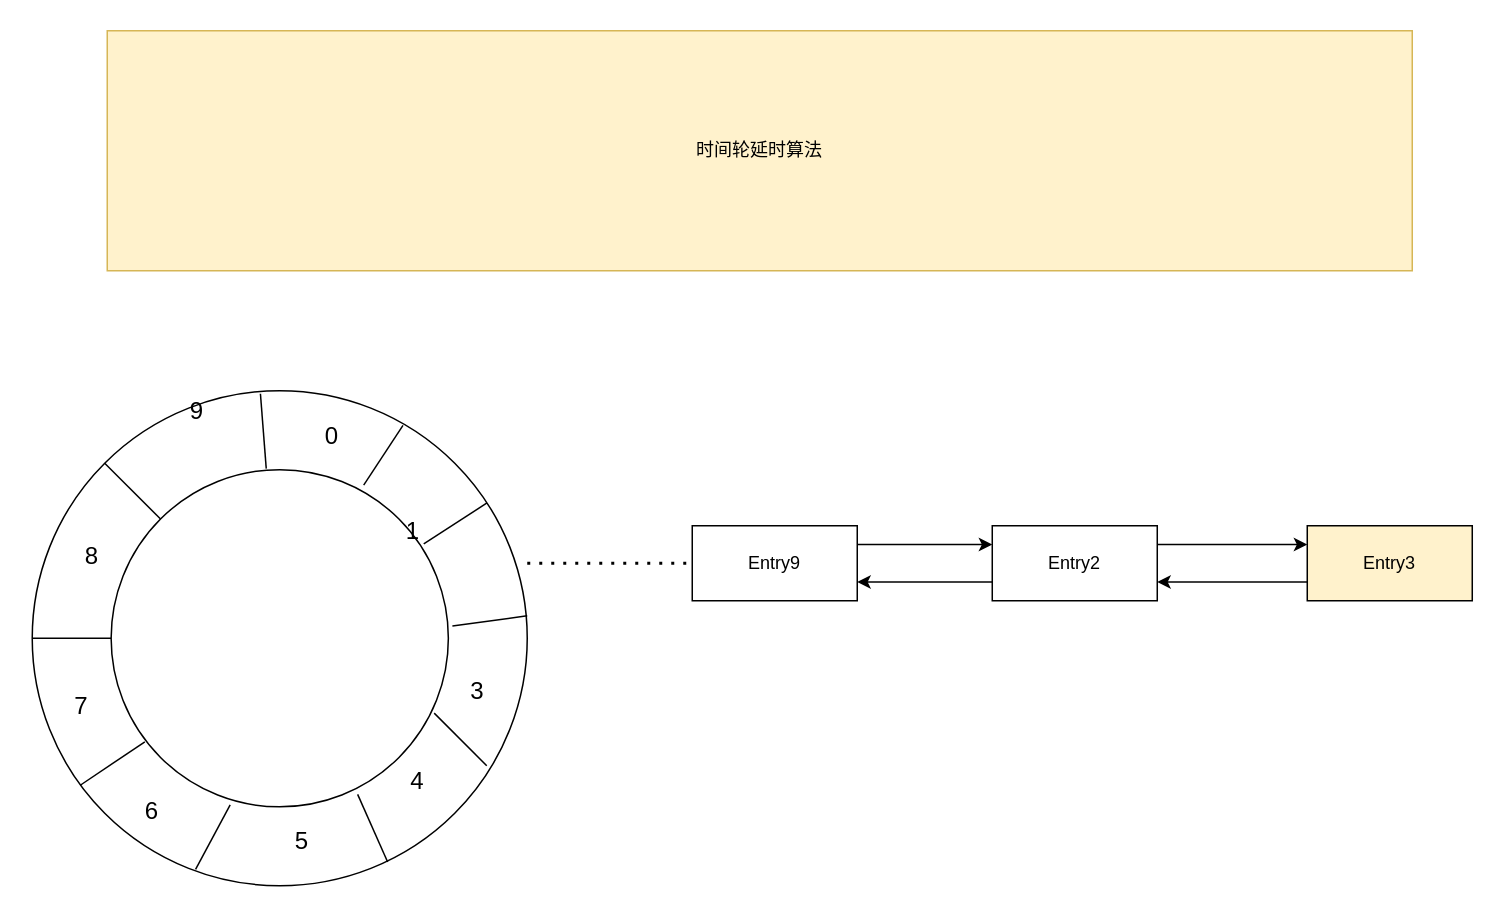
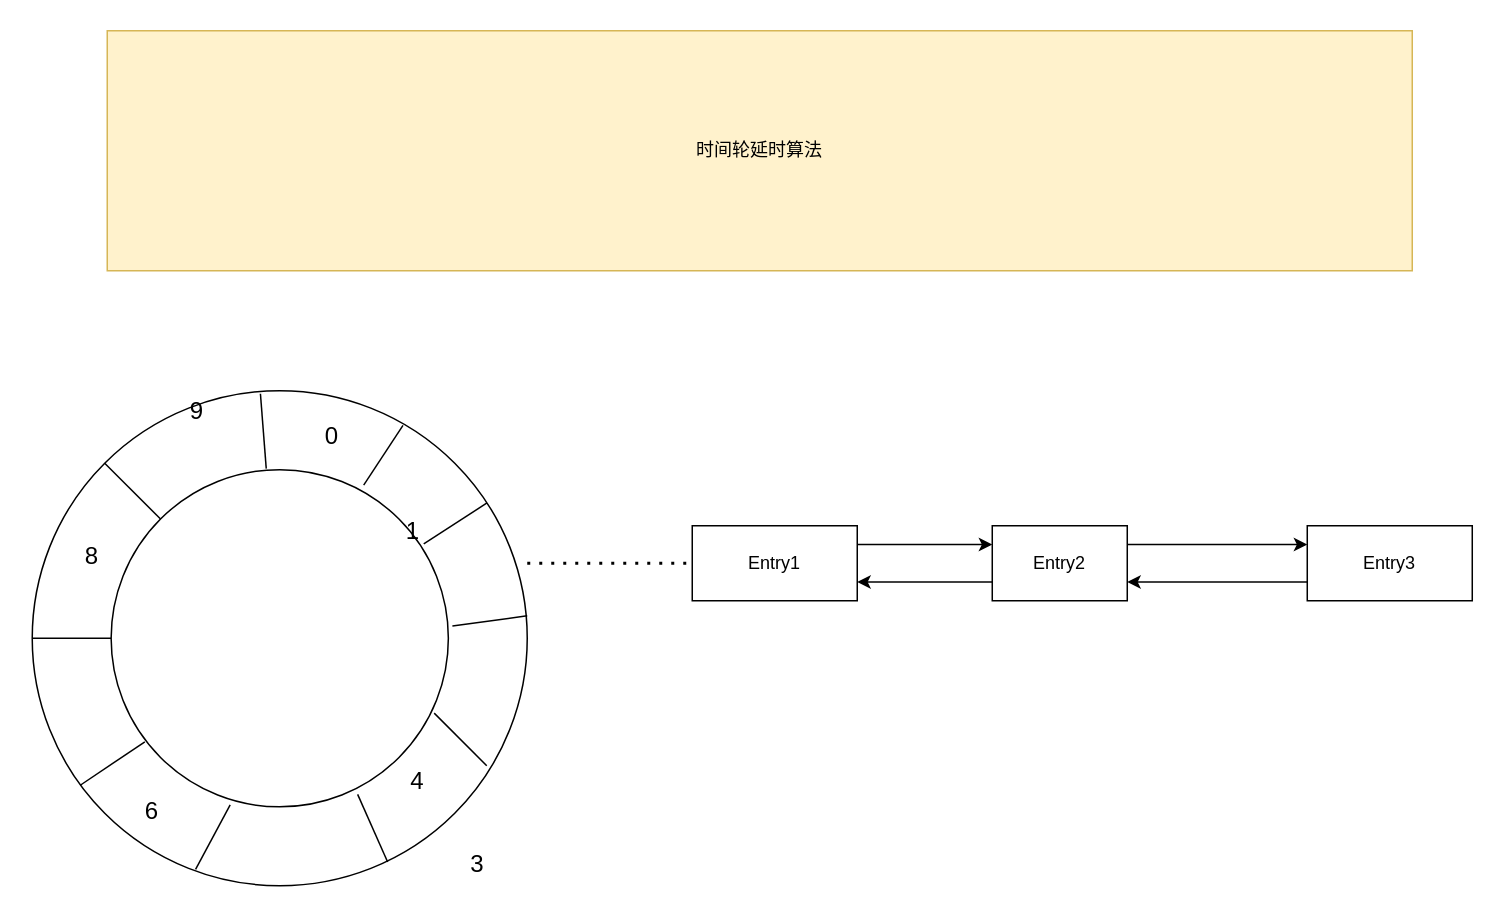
  <mxCell id="0" />
  <mxCell id="1" parent="0" />
  <mxCell id="2" value="" style="group" vertex="1" connectable="0" parent="1"><mxGeometry x="20.99" y="259.99" width="330.01" height="330" as="geometry" /></mxCell>
  <mxCell id="3" value="" style="ellipse;whiteSpace=wrap;html=1;aspect=fixed;" vertex="1" parent="2"><mxGeometry width="330" height="330" as="geometry" /></mxCell>
  <mxCell id="4" value="" style="ellipse;whiteSpace=wrap;html=1;aspect=fixed;" vertex="1" parent="2"><mxGeometry x="52.6" y="52.6" width="224.81" height="224.81" as="geometry" /></mxCell>
  <mxCell id="5" value="" style="endArrow=none;html=1;entryX=0.353;entryY=0.994;entryDx=0;entryDy=0;exitX=0.33;exitY=0.967;exitDx=0;exitDy=0;exitPerimeter=0;entryPerimeter=0;" edge="1" parent="2" source="3" target="4"><mxGeometry width="50" height="50" relative="1" as="geometry"><mxPoint x="140.01" y="340.01" as="sourcePoint" /><mxPoint x="190.01" y="290.01" as="targetPoint" /></mxGeometry></mxCell>
  <mxCell id="6" value="" style="endArrow=none;html=1;entryX=0.731;entryY=0.963;entryDx=0;entryDy=0;entryPerimeter=0;exitX=0.718;exitY=0.952;exitDx=0;exitDy=0;exitPerimeter=0;" edge="1" parent="2" source="3" target="4"><mxGeometry width="50" height="50" relative="1" as="geometry"><mxPoint x="260.01" y="300.01" as="sourcePoint" /><mxPoint x="175.005" y="287.41" as="targetPoint" /></mxGeometry></mxCell>
  <mxCell id="7" value="" style="endArrow=none;html=1;exitX=0;exitY=0.5;exitDx=0;exitDy=0;entryX=0;entryY=0.5;entryDx=0;entryDy=0;" edge="1" parent="2" source="3" target="4"><mxGeometry width="50" height="50" relative="1" as="geometry"><mxPoint x="79.71" y="229.92" as="sourcePoint" /><mxPoint x="40.01" y="198.01" as="targetPoint" /></mxGeometry></mxCell>
  <mxCell id="8" value="" style="endArrow=none;html=1;exitX=0.097;exitY=0.797;exitDx=0;exitDy=0;exitPerimeter=0;entryX=0.1;entryY=0.807;entryDx=0;entryDy=0;entryPerimeter=0;" edge="1" parent="2" source="3" target="4"><mxGeometry width="50" height="50" relative="1" as="geometry"><mxPoint x="127.12" y="299.92" as="sourcePoint" /><mxPoint x="70.01" y="240.01" as="targetPoint" /></mxGeometry></mxCell>
  <mxCell id="9" value="" style="endArrow=none;html=1;exitX=0.749;exitY=0.046;exitDx=0;exitDy=0;exitPerimeter=0;entryX=0.749;entryY=0.07;entryDx=0;entryDy=0;entryPerimeter=0;" edge="1" parent="2" source="4" target="3"><mxGeometry width="50" height="50" relative="1" as="geometry"><mxPoint x="267.12" y="59.92" as="sourcePoint" /><mxPoint x="240.01" y="30.01" as="targetPoint" /></mxGeometry></mxCell>
  <mxCell id="10" value="" style="endArrow=none;html=1;entryX=0.927;entryY=0.22;entryDx=0;entryDy=0;entryPerimeter=0;" edge="1" parent="2" source="3" target="4"><mxGeometry width="50" height="50" relative="1" as="geometry"><mxPoint x="287.12" y="139.92" as="sourcePoint" /><mxPoint x="260.008" y="100.01" as="targetPoint" /></mxGeometry></mxCell>
  <mxCell id="11" value="" style="endArrow=none;html=1;entryX=1.012;entryY=0.464;entryDx=0;entryDy=0;entryPerimeter=0;" edge="1" parent="2" target="4"><mxGeometry width="50" height="50" relative="1" as="geometry"><mxPoint x="330.01" y="150.01" as="sourcePoint" /><mxPoint x="277.408" y="140.01" as="targetPoint" /></mxGeometry></mxCell>
  <mxCell id="12" value="" style="endArrow=none;html=1;entryX=0.958;entryY=0.722;entryDx=0;entryDy=0;entryPerimeter=0;" edge="1" parent="2" target="4"><mxGeometry width="50" height="50" relative="1" as="geometry"><mxPoint x="303.01" y="250.01" as="sourcePoint" /><mxPoint x="302.898" y="330.1" as="targetPoint" /></mxGeometry></mxCell>
  <mxCell id="13" value="" style="endArrow=none;html=1;entryX=0;entryY=0;entryDx=0;entryDy=0;" edge="1" parent="2" source="3" target="4"><mxGeometry width="50" height="50" relative="1" as="geometry"><mxPoint x="12.98" y="208.01" as="sourcePoint" /><mxPoint x="65.073" y="201.083" as="targetPoint" /></mxGeometry></mxCell>
  <mxCell id="14" value="&lt;font style=&quot;font-size: 16px&quot;&gt;0&lt;/font&gt;" style="text;html=1;strokeColor=none;fillColor=none;align=center;verticalAlign=middle;whiteSpace=wrap;rounded=0;" vertex="1" parent="2"><mxGeometry x="180.01" y="20.01" width="40" height="20" as="geometry" /></mxCell>
  <mxCell id="15" value="&lt;font style=&quot;font-size: 16px&quot;&gt;1&lt;/font&gt;" style="text;html=1;strokeColor=none;fillColor=none;align=center;verticalAlign=middle;whiteSpace=wrap;rounded=0;" vertex="1" parent="2"><mxGeometry x="234.01" y="82.6" width="40" height="20" as="geometry" /></mxCell>
- <mxCell id="16" value="&lt;span style=&quot;font-size: 16px&quot;&gt;3&lt;/span&gt;" style="text;html=1;strokeColor=none;fillColor=none;align=center;verticalAlign=middle;whiteSpace=wrap;rounded=0;" vertex="1" parent="2"><mxGeometry x="277.41" y="190.01" width="40" height="20" as="geometry" /></mxCell>
+ <mxCell id="16" value="&lt;span style=&quot;font-size: 16px&quot;&gt;3&lt;/span&gt;" style="text;html=1;strokeColor=none;fillColor=none;align=center;verticalAlign=middle;whiteSpace=wrap;rounded=0;" vertex="1" parent="2"><mxGeometry x="277.41" y="305.01" width="40" height="20" as="geometry" /></mxCell>
  <mxCell id="17" value="&lt;font style=&quot;font-size: 16px&quot;&gt;9&lt;/font&gt;" style="text;html=1;strokeColor=none;fillColor=none;align=center;verticalAlign=middle;whiteSpace=wrap;rounded=0;" vertex="1" parent="2"><mxGeometry x="90.01" y="2.6" width="40" height="20" as="geometry" /></mxCell>
  <mxCell id="18" value="&lt;font style=&quot;font-size: 16px&quot;&gt;8&lt;/font&gt;" style="text;html=1;strokeColor=none;fillColor=none;align=center;verticalAlign=middle;whiteSpace=wrap;rounded=0;" vertex="1" parent="2"><mxGeometry x="20.01" y="100.01" width="40" height="20" as="geometry" /></mxCell>
- <mxCell id="19" value="&lt;font style=&quot;font-size: 16px&quot;&gt;7&lt;/font&gt;" style="text;html=1;strokeColor=none;fillColor=none;align=center;verticalAlign=middle;whiteSpace=wrap;rounded=0;" vertex="1" parent="2"><mxGeometry x="12.6" y="200.01" width="40" height="20" as="geometry" /></mxCell>
  <mxCell id="20" value="&lt;font style=&quot;font-size: 16px&quot;&gt;6&lt;/font&gt;" style="text;html=1;strokeColor=none;fillColor=none;align=center;verticalAlign=middle;whiteSpace=wrap;rounded=0;" vertex="1" parent="2"><mxGeometry x="60.01" y="270.01" width="40" height="20" as="geometry" /></mxCell>
- <mxCell id="21" value="&lt;font style=&quot;font-size: 16px&quot;&gt;5&lt;/font&gt;" style="text;html=1;strokeColor=none;fillColor=none;align=center;verticalAlign=middle;whiteSpace=wrap;rounded=0;" vertex="1" parent="2"><mxGeometry x="160.01" y="290.01" width="40" height="20" as="geometry" /></mxCell>
  <mxCell id="22" value="&lt;span style=&quot;font-size: 16px&quot;&gt;4&lt;/span&gt;" style="text;html=1;strokeColor=none;fillColor=none;align=center;verticalAlign=middle;whiteSpace=wrap;rounded=0;" vertex="1" parent="2"><mxGeometry x="237.41" y="250.01" width="40" height="20" as="geometry" /></mxCell>
  <mxCell id="23" value="" style="endArrow=none;html=1;entryX=0.46;entryY=-0.003;entryDx=0;entryDy=0;exitX=0.461;exitY=0.006;exitDx=0;exitDy=0;exitPerimeter=0;entryPerimeter=0;" edge="1" parent="2" source="3" target="4"><mxGeometry width="50" height="50" relative="1" as="geometry"><mxPoint x="58.327" y="58.327" as="sourcePoint" /><mxPoint x="95.523" y="95.523" as="targetPoint" /><Array as="points" /></mxGeometry></mxCell>
  <mxCell id="24" value="" style="endArrow=none;dashed=1;html=1;dashPattern=1 3;strokeWidth=2;" edge="1" parent="1"><mxGeometry width="50" height="50" relative="1" as="geometry"><mxPoint x="351" y="375" as="sourcePoint" /><mxPoint x="461" y="375" as="targetPoint" /><Array as="points"><mxPoint x="471" y="375" /></Array></mxGeometry></mxCell>
  <mxCell id="25" style="edgeStyle=orthogonalEdgeStyle;rounded=0;orthogonalLoop=1;jettySize=auto;html=1;exitX=1;exitY=0.25;exitDx=0;exitDy=0;entryX=0;entryY=0.25;entryDx=0;entryDy=0;" edge="1" parent="1" source="26" target="29"><mxGeometry relative="1" as="geometry" /></mxCell>
- <mxCell id="26" value="Entry9" style="rounded=0;whiteSpace=wrap;html=1;" vertex="1" parent="1"><mxGeometry x="461" y="350" width="110" height="50" as="geometry" /></mxCell>
+ <mxCell id="26" value="Entry1" style="rounded=0;whiteSpace=wrap;html=1;" vertex="1" parent="1"><mxGeometry x="461" y="350" width="110" height="50" as="geometry" /></mxCell>
  <mxCell id="27" style="edgeStyle=orthogonalEdgeStyle;rounded=0;orthogonalLoop=1;jettySize=auto;html=1;exitX=0;exitY=0.75;exitDx=0;exitDy=0;entryX=1;entryY=0.75;entryDx=0;entryDy=0;" edge="1" parent="1" source="29" target="26"><mxGeometry relative="1" as="geometry" /></mxCell>
  <mxCell id="28" style="edgeStyle=orthogonalEdgeStyle;rounded=0;orthogonalLoop=1;jettySize=auto;html=1;exitX=1;exitY=0.25;exitDx=0;exitDy=0;entryX=0;entryY=0.25;entryDx=0;entryDy=0;" edge="1" parent="1" source="29" target="31"><mxGeometry relative="1" as="geometry" /></mxCell>
- <mxCell id="29" value="&lt;span&gt;Entry2&lt;/span&gt;" style="rounded=0;whiteSpace=wrap;html=1;" vertex="1" parent="1"><mxGeometry x="661.01" y="350" width="110" height="50" as="geometry" /></mxCell>
+ <mxCell id="29" value="&lt;span&gt;Entry2&lt;/span&gt;" style="rounded=0;whiteSpace=wrap;html=1;" vertex="1" parent="1"><mxGeometry x="661.01" y="350" width="90" height="50" as="geometry" /></mxCell>
  <mxCell id="30" style="edgeStyle=orthogonalEdgeStyle;rounded=0;orthogonalLoop=1;jettySize=auto;html=1;exitX=0;exitY=0.75;exitDx=0;exitDy=0;entryX=1;entryY=0.75;entryDx=0;entryDy=0;" edge="1" parent="1" source="31" target="29"><mxGeometry relative="1" as="geometry" /></mxCell>
- <mxCell id="31" value="&lt;span&gt;Entry3&lt;/span&gt;" style="rounded=0;whiteSpace=wrap;html=1;fillColor=#fff2cc;" vertex="1" parent="1"><mxGeometry x="871.01" y="350" width="110" height="50" as="geometry" /></mxCell>
+ <mxCell id="31" value="&lt;span&gt;Entry3&lt;/span&gt;" style="rounded=0;whiteSpace=wrap;html=1;" vertex="1" parent="1"><mxGeometry x="871.01" y="350" width="110" height="50" as="geometry" /></mxCell>
  <mxCell id="32" value="时间轮延时算法" style="rounded=0;whiteSpace=wrap;html=1;fillColor=#fff2cc;strokeColor=#d6b656;" vertex="1" parent="1"><mxGeometry x="71" y="20" width="870" height="160" as="geometry" /></mxCell>
